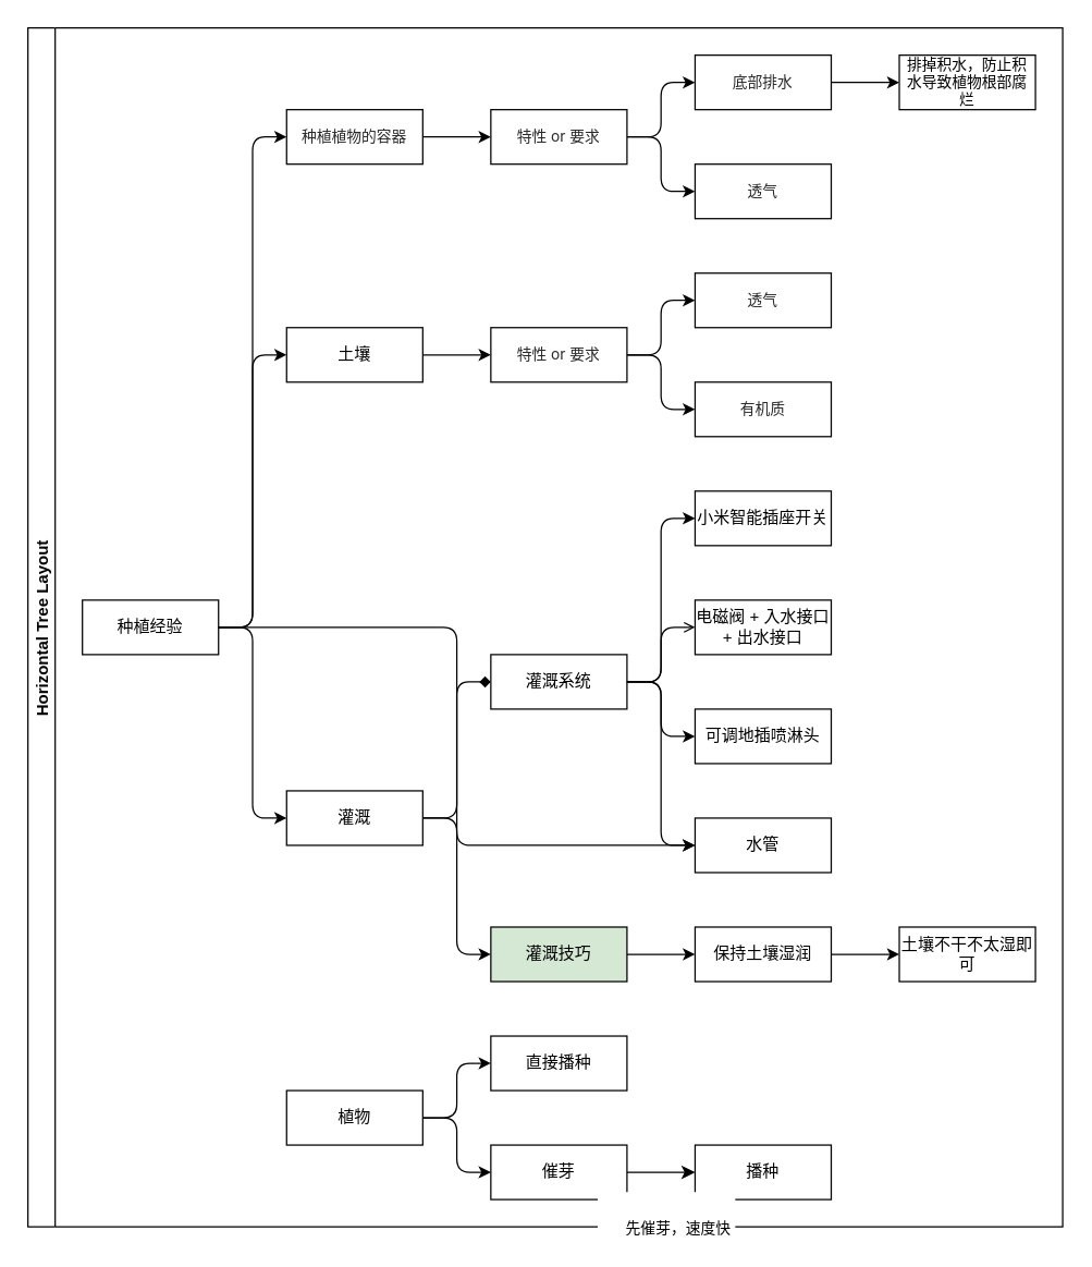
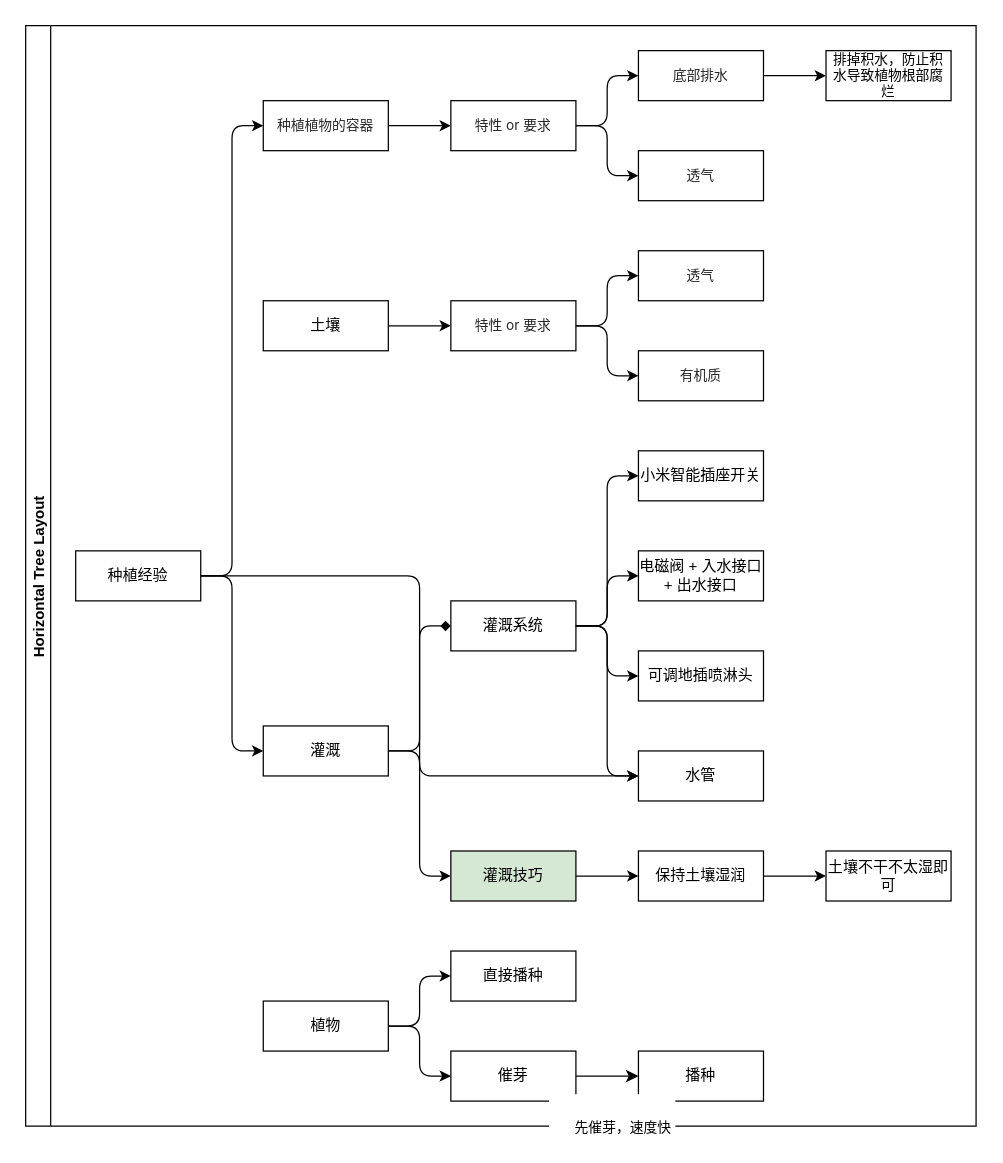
  <mxCell id="0" />
  <mxCell id="1" parent="0" />
  <mxCell id="2" value="Horizontal Tree Layout" style="swimlane;startSize=20;horizontal=0;childLayout=treeLayout;horizontalTree=1;sortEdges=1;resizable=0;containerType=tree;fontSize=12;" vertex="1" parent="1"><mxGeometry x="20" y="20" width="760" height="880" as="geometry" /></mxCell>
  <mxCell id="3" value="种植经验" style="whiteSpace=wrap;html=1;" vertex="1" parent="2"><mxGeometry x="40" y="420" width="100" height="40" as="geometry" /></mxCell>
  <mxCell id="4" value="&lt;span style=&quot;color: rgba(0, 0, 0, 0.85); font-family: Inter, -apple-system, &amp;quot;system-ui&amp;quot;, &amp;quot;Segoe UI&amp;quot;, &amp;quot;SF Pro SC&amp;quot;, &amp;quot;SF Pro Display&amp;quot;, &amp;quot;SF Pro Icons&amp;quot;, &amp;quot;PingFang SC&amp;quot;, &amp;quot;Hiragino Sans GB&amp;quot;, &amp;quot;Microsoft YaHei&amp;quot;, &amp;quot;Helvetica Neue&amp;quot;, Helvetica, Arial, sans-serif; background-color: rgb(255, 255, 255);&quot;&gt;种植植物的容器&lt;/span&gt;" style="whiteSpace=wrap;html=1;strokeColor=default;align=center;verticalAlign=middle;fontFamily=Helvetica;fontSize=11;fontColor=default;fillColor=default;" vertex="1" parent="2"><mxGeometry x="190" y="60" width="100" height="40" as="geometry" /></mxCell>
  <mxCell id="5" value="" style="edgeStyle=elbowEdgeStyle;elbow=horizontal;html=1;rounded=1;curved=0;sourcePerimeterSpacing=0;targetPerimeterSpacing=0;startSize=6;endSize=6;" edge="1" parent="2" source="3" target="4"><mxGeometry relative="1" as="geometry" /></mxCell>
  <mxCell id="6" value="土壤" style="whiteSpace=wrap;html=1;" vertex="1" parent="2"><mxGeometry x="190" y="220" width="100" height="40" as="geometry" /></mxCell>
- <mxCell id="7" value="" style="edgeStyle=elbowEdgeStyle;elbow=horizontal;html=1;rounded=1;curved=0;sourcePerimeterSpacing=0;targetPerimeterSpacing=0;startSize=6;endSize=6;" edge="1" parent="2" source="3" target="6"><mxGeometry relative="1" as="geometry" /></mxCell>
  <mxCell id="8" value="" style="edgeStyle=elbowEdgeStyle;elbow=horizontal;html=1;rounded=1;curved=0;sourcePerimeterSpacing=0;targetPerimeterSpacing=0;startSize=6;endSize=6;" edge="1" target="9" source="4" parent="2"><mxGeometry relative="1" as="geometry"><mxPoint x="400" y="-606" as="sourcePoint" /></mxGeometry></mxCell>
  <mxCell id="9" value="&lt;span style=&quot;color: rgba(0, 0, 0, 0.85); font-family: Inter, -apple-system, &amp;quot;system-ui&amp;quot;, &amp;quot;Segoe UI&amp;quot;, &amp;quot;SF Pro SC&amp;quot;, &amp;quot;SF Pro Display&amp;quot;, &amp;quot;SF Pro Icons&amp;quot;, &amp;quot;PingFang SC&amp;quot;, &amp;quot;Hiragino Sans GB&amp;quot;, &amp;quot;Microsoft YaHei&amp;quot;, &amp;quot;Helvetica Neue&amp;quot;, Helvetica, Arial, sans-serif; background-color: rgb(255, 255, 255);&quot;&gt;特性 or 要求&lt;/span&gt;" style="whiteSpace=wrap;html=1;strokeColor=default;align=center;verticalAlign=middle;fontFamily=Helvetica;fontSize=11;fontColor=default;fillColor=default;" vertex="1" parent="2"><mxGeometry x="340" y="60" width="100" height="40" as="geometry" /></mxCell>
  <mxCell id="10" value="" style="edgeStyle=elbowEdgeStyle;elbow=horizontal;html=1;rounded=1;curved=0;sourcePerimeterSpacing=0;targetPerimeterSpacing=0;startSize=6;endSize=6;" edge="1" target="11" source="9" parent="2"><mxGeometry relative="1" as="geometry"><mxPoint x="550" y="-646" as="sourcePoint" /></mxGeometry></mxCell>
  <mxCell id="11" value="&lt;span style=&quot;color: rgba(0, 0, 0, 0.85); font-family: Inter, -apple-system, &amp;quot;system-ui&amp;quot;, &amp;quot;Segoe UI&amp;quot;, &amp;quot;SF Pro SC&amp;quot;, &amp;quot;SF Pro Display&amp;quot;, &amp;quot;SF Pro Icons&amp;quot;, &amp;quot;PingFang SC&amp;quot;, &amp;quot;Hiragino Sans GB&amp;quot;, &amp;quot;Microsoft YaHei&amp;quot;, &amp;quot;Helvetica Neue&amp;quot;, Helvetica, Arial, sans-serif; background-color: rgb(255, 255, 255);&quot;&gt;底部排水&lt;/span&gt;" style="whiteSpace=wrap;html=1;strokeColor=default;align=center;verticalAlign=middle;fontFamily=Helvetica;fontSize=11;fontColor=default;fillColor=default;" vertex="1" parent="2"><mxGeometry x="490" y="20" width="100" height="40" as="geometry" /></mxCell>
  <mxCell id="12" value="" style="edgeStyle=elbowEdgeStyle;elbow=horizontal;html=1;rounded=1;curved=0;sourcePerimeterSpacing=0;targetPerimeterSpacing=0;startSize=6;endSize=6;" edge="1" target="13" source="9" parent="2"><mxGeometry relative="1" as="geometry"><mxPoint x="700" y="-646" as="sourcePoint" /></mxGeometry></mxCell>
  <mxCell id="13" value="&lt;span style=&quot;color: rgba(0, 0, 0, 0.85); font-family: Inter, -apple-system, &amp;quot;system-ui&amp;quot;, &amp;quot;Segoe UI&amp;quot;, &amp;quot;SF Pro SC&amp;quot;, &amp;quot;SF Pro Display&amp;quot;, &amp;quot;SF Pro Icons&amp;quot;, &amp;quot;PingFang SC&amp;quot;, &amp;quot;Hiragino Sans GB&amp;quot;, &amp;quot;Microsoft YaHei&amp;quot;, &amp;quot;Helvetica Neue&amp;quot;, Helvetica, Arial, sans-serif; background-color: rgb(255, 255, 255);&quot;&gt;透气&lt;/span&gt;" style="whiteSpace=wrap;html=1;strokeColor=default;align=center;verticalAlign=middle;fontFamily=Helvetica;fontSize=11;fontColor=default;fillColor=default;" vertex="1" parent="2"><mxGeometry x="490" y="100" width="100" height="40" as="geometry" /></mxCell>
  <mxCell id="14" value="" style="edgeStyle=elbowEdgeStyle;elbow=horizontal;html=1;rounded=1;curved=0;sourcePerimeterSpacing=0;targetPerimeterSpacing=0;startSize=6;endSize=6;" edge="1" target="15" source="11" parent="2"><mxGeometry relative="1" as="geometry"><mxPoint x="700" y="-566" as="sourcePoint" /></mxGeometry></mxCell>
  <mxCell id="15" value="排掉积水，防止积水导致植物根部腐烂" style="whiteSpace=wrap;html=1;strokeColor=default;align=center;verticalAlign=middle;fontFamily=Helvetica;fontSize=11;fontColor=default;fillColor=default;" vertex="1" parent="2"><mxGeometry x="640" y="20" width="100" height="40" as="geometry" /></mxCell>
  <mxCell id="16" value="" style="edgeStyle=elbowEdgeStyle;elbow=horizontal;html=1;rounded=1;curved=0;sourcePerimeterSpacing=0;targetPerimeterSpacing=0;startSize=6;endSize=6;" edge="1" target="17" source="6" parent="2"><mxGeometry relative="1" as="geometry"><mxPoint x="400" y="-526" as="sourcePoint" /></mxGeometry></mxCell>
  <mxCell id="17" value="&lt;span style=&quot;color: rgba(0, 0, 0, 0.85); font-family: Inter, -apple-system, &amp;quot;system-ui&amp;quot;, &amp;quot;Segoe UI&amp;quot;, &amp;quot;SF Pro SC&amp;quot;, &amp;quot;SF Pro Display&amp;quot;, &amp;quot;SF Pro Icons&amp;quot;, &amp;quot;PingFang SC&amp;quot;, &amp;quot;Hiragino Sans GB&amp;quot;, &amp;quot;Microsoft YaHei&amp;quot;, &amp;quot;Helvetica Neue&amp;quot;, Helvetica, Arial, sans-serif; font-size: 11px; background-color: rgb(255, 255, 255);&quot;&gt;特性 or 要求&lt;/span&gt;" style="whiteSpace=wrap;html=1;" vertex="1" parent="2"><mxGeometry x="340" y="220" width="100" height="40" as="geometry" /></mxCell>
  <mxCell id="18" value="" style="edgeStyle=elbowEdgeStyle;elbow=horizontal;html=1;rounded=1;curved=0;sourcePerimeterSpacing=0;targetPerimeterSpacing=0;startSize=6;endSize=6;" edge="1" target="19" source="17" parent="2"><mxGeometry relative="1" as="geometry"><mxPoint x="550" y="-470" as="sourcePoint" /></mxGeometry></mxCell>
  <mxCell id="19" value="&lt;span style=&quot;color: rgba(0, 0, 0, 0.85); font-family: Inter, -apple-system, &amp;quot;system-ui&amp;quot;, &amp;quot;Segoe UI&amp;quot;, &amp;quot;SF Pro SC&amp;quot;, &amp;quot;SF Pro Display&amp;quot;, &amp;quot;SF Pro Icons&amp;quot;, &amp;quot;PingFang SC&amp;quot;, &amp;quot;Hiragino Sans GB&amp;quot;, &amp;quot;Microsoft YaHei&amp;quot;, &amp;quot;Helvetica Neue&amp;quot;, Helvetica, Arial, sans-serif; font-size: 11px; background-color: rgb(255, 255, 255);&quot;&gt;透气&lt;/span&gt;" style="whiteSpace=wrap;html=1;" vertex="1" parent="2"><mxGeometry x="490" y="180" width="100" height="40" as="geometry" /></mxCell>
  <mxCell id="20" value="" style="edgeStyle=elbowEdgeStyle;elbow=horizontal;html=1;rounded=1;curved=0;sourcePerimeterSpacing=0;targetPerimeterSpacing=0;startSize=6;endSize=6;" edge="1" target="21" source="17" parent="2"><mxGeometry relative="1" as="geometry"><mxPoint x="700" y="-466" as="sourcePoint" /></mxGeometry></mxCell>
  <mxCell id="21" value="&lt;span style=&quot;color: rgba(0, 0, 0, 0.85); font-family: Inter, -apple-system, &amp;quot;system-ui&amp;quot;, &amp;quot;Segoe UI&amp;quot;, &amp;quot;SF Pro SC&amp;quot;, &amp;quot;SF Pro Display&amp;quot;, &amp;quot;SF Pro Icons&amp;quot;, &amp;quot;PingFang SC&amp;quot;, &amp;quot;Hiragino Sans GB&amp;quot;, &amp;quot;Microsoft YaHei&amp;quot;, &amp;quot;Helvetica Neue&amp;quot;, Helvetica, Arial, sans-serif; font-size: 11px; background-color: rgb(255, 255, 255);&quot;&gt;有机质&lt;/span&gt;" style="whiteSpace=wrap;html=1;" vertex="1" parent="2"><mxGeometry x="490" y="260" width="100" height="40" as="geometry" /></mxCell>
  <mxCell id="22" value="" style="edgeStyle=elbowEdgeStyle;elbow=horizontal;html=1;rounded=1;curved=0;sourcePerimeterSpacing=0;targetPerimeterSpacing=0;startSize=6;endSize=6;" edge="1" target="23" source="3" parent="2"><mxGeometry relative="1" as="geometry"><mxPoint x="400" y="-526" as="sourcePoint" /></mxGeometry></mxCell>
  <mxCell id="23" value="灌溉" style="whiteSpace=wrap;html=1;" vertex="1" parent="2"><mxGeometry x="190" y="560" width="100" height="40" as="geometry" /></mxCell>
  <mxCell id="24" value="" style="edgeStyle=elbowEdgeStyle;elbow=horizontal;html=1;rounded=1;curved=0;sourcePerimeterSpacing=0;targetPerimeterSpacing=0;startSize=6;endSize=6;endArrow=diamond;" edge="1" target="25" source="23" parent="2"><mxGeometry relative="1" as="geometry"><mxPoint x="400" y="-366" as="sourcePoint" /></mxGeometry></mxCell>
  <mxCell id="25" value="灌溉系统" style="whiteSpace=wrap;html=1;" vertex="1" parent="2"><mxGeometry x="340" y="460" width="100" height="40" as="geometry" /></mxCell>
  <mxCell id="26" value="" style="edgeStyle=elbowEdgeStyle;elbow=horizontal;html=1;rounded=1;curved=0;sourcePerimeterSpacing=0;targetPerimeterSpacing=0;startSize=6;endSize=6;" edge="1" target="27" source="25" parent="2"><mxGeometry relative="1" as="geometry"><mxPoint x="550" y="-230" as="sourcePoint" /></mxGeometry></mxCell>
  <mxCell id="27" value="小米智能插座开关" style="whiteSpace=wrap;html=1;" vertex="1" parent="2"><mxGeometry x="490" y="340" width="100" height="40" as="geometry" /></mxCell>
- <mxCell id="28" value="" style="edgeStyle=elbowEdgeStyle;elbow=horizontal;html=1;rounded=1;curved=0;sourcePerimeterSpacing=0;targetPerimeterSpacing=0;startSize=6;endSize=6;endArrow=open;" edge="1" target="29" source="25" parent="2"><mxGeometry relative="1" as="geometry"><mxPoint x="700" y="-226" as="sourcePoint" /></mxGeometry></mxCell>
+ <mxCell id="28" value="" style="edgeStyle=elbowEdgeStyle;elbow=horizontal;html=1;rounded=1;curved=0;sourcePerimeterSpacing=0;targetPerimeterSpacing=0;startSize=6;endSize=6;" edge="1" target="29" source="25" parent="2"><mxGeometry relative="1" as="geometry"><mxPoint x="700" y="-226" as="sourcePoint" /></mxGeometry></mxCell>
  <mxCell id="29" value="电磁阀 + 入水接口 + 出水接口" style="whiteSpace=wrap;html=1;" vertex="1" parent="2"><mxGeometry x="490" y="420" width="100" height="40" as="geometry" /></mxCell>
  <mxCell id="30" value="" style="edgeStyle=elbowEdgeStyle;elbow=horizontal;html=1;rounded=1;curved=0;sourcePerimeterSpacing=0;targetPerimeterSpacing=0;startSize=6;endSize=6;" edge="1" target="31" source="25" parent="2"><mxGeometry relative="1" as="geometry"><mxPoint x="700" y="-206" as="sourcePoint" /></mxGeometry></mxCell>
  <mxCell id="31" value="可调地插喷淋头" style="whiteSpace=wrap;html=1;" vertex="1" parent="2"><mxGeometry x="490" y="500" width="100" height="40" as="geometry" /></mxCell>
  <mxCell id="32" value="" style="edgeStyle=elbowEdgeStyle;elbow=horizontal;html=1;rounded=1;curved=0;sourcePerimeterSpacing=0;targetPerimeterSpacing=0;startSize=6;endSize=6;" edge="1" target="33" source="25" parent="2"><mxGeometry relative="1" as="geometry"><mxPoint x="700" y="-186" as="sourcePoint" /></mxGeometry></mxCell>
  <mxCell id="33" value="水管" style="whiteSpace=wrap;html=1;" vertex="1" parent="2"><mxGeometry x="490" y="580" width="100" height="40" as="geometry" /></mxCell>
  <mxCell id="34" value="" style="edgeStyle=elbowEdgeStyle;elbow=horizontal;html=1;rounded=1;curved=0;sourcePerimeterSpacing=0;targetPerimeterSpacing=0;startSize=6;endSize=6;" edge="1" target="33" source="3" parent="2"><mxGeometry relative="1" as="geometry"><mxPoint x="400" y="-366" as="sourcePoint" /></mxGeometry></mxCell>
  <mxCell id="35" value="植物" style="whiteSpace=wrap;html=1;" vertex="1" parent="2"><mxGeometry x="190" y="780" width="100" height="40" as="geometry" /></mxCell>
  <mxCell id="36" value="" style="edgeStyle=elbowEdgeStyle;elbow=horizontal;html=1;rounded=1;curved=0;sourcePerimeterSpacing=0;targetPerimeterSpacing=0;startSize=6;endSize=6;" edge="1" target="37" source="35" parent="2"><mxGeometry relative="1" as="geometry"><mxPoint x="400" y="-86" as="sourcePoint" /></mxGeometry></mxCell>
  <mxCell id="37" value="直接播种" style="whiteSpace=wrap;html=1;" vertex="1" parent="2"><mxGeometry x="340" y="740" width="100" height="40" as="geometry" /></mxCell>
  <mxCell id="38" value="" style="edgeStyle=elbowEdgeStyle;elbow=horizontal;html=1;rounded=1;curved=0;sourcePerimeterSpacing=0;targetPerimeterSpacing=0;startSize=6;endSize=6;" edge="1" target="39" source="35" parent="2"><mxGeometry relative="1" as="geometry"><mxPoint x="550" y="530" as="sourcePoint" /></mxGeometry></mxCell>
  <mxCell id="39" value="催芽" style="whiteSpace=wrap;html=1;" vertex="1" parent="2"><mxGeometry x="340" y="820" width="100" height="40" as="geometry" /></mxCell>
  <mxCell id="40" value="播种" style="whiteSpace=wrap;html=1;container=0;" vertex="1" parent="2"><mxGeometry x="490" y="820" width="100" height="40" as="geometry"><mxRectangle x="490" y="721" width="60" height="30" as="alternateBounds" /></mxGeometry></mxCell>
  <mxCell id="41" value="&lt;div style=&quot;padding-top: 20px; padding-bottom: 0px; margin-top: 0px; margin-left: 20px; margin-bottom: 20px;&quot;&gt;先催芽，速度快&amp;nbsp;&lt;/div&gt;" style="edgeStyle=elbowEdgeStyle;elbow=horizontal;html=1;rounded=1;curved=0;sourcePerimeterSpacing=0;targetPerimeterSpacing=0;startSize=9;endSize=7;align=center;verticalAlign=top;horizontal=1;spacing=10;spacingLeft=8;jumpSize=200;" edge="1" target="40" source="39" parent="2"><mxGeometry relative="1" as="geometry"><mxPoint x="550" y="550" as="sourcePoint" /></mxGeometry></mxCell>
  <mxCell id="42" value="" style="edgeStyle=elbowEdgeStyle;elbow=horizontal;html=1;rounded=1;curved=0;sourcePerimeterSpacing=0;targetPerimeterSpacing=0;startSize=6;endSize=6;" edge="1" target="43" source="23" parent="2"><mxGeometry relative="1" as="geometry"><mxPoint x="630" y="341" as="sourcePoint" /></mxGeometry></mxCell>
  <mxCell id="43" value="灌溉技巧" style="whiteSpace=wrap;html=1;fillColor=#d5e8d4;" vertex="1" parent="2"><mxGeometry x="340" y="660" width="100" height="40" as="geometry" /></mxCell>
  <mxCell id="44" value="" style="edgeStyle=elbowEdgeStyle;elbow=horizontal;html=1;rounded=1;curved=0;sourcePerimeterSpacing=0;targetPerimeterSpacing=0;startSize=6;endSize=6;" edge="1" target="45" source="43" parent="2"><mxGeometry relative="1" as="geometry"><mxPoint x="630" y="777" as="sourcePoint" /></mxGeometry></mxCell>
  <mxCell id="45" value="保持土壤湿润" style="whiteSpace=wrap;html=1;" vertex="1" parent="2"><mxGeometry x="490" y="660" width="100" height="40" as="geometry" /></mxCell>
  <mxCell id="46" value="" style="edgeStyle=elbowEdgeStyle;elbow=horizontal;html=1;rounded=1;curved=0;sourcePerimeterSpacing=0;targetPerimeterSpacing=0;startSize=6;endSize=6;" edge="1" target="47" source="45" parent="2"><mxGeometry relative="1" as="geometry"><mxPoint x="780" y="877" as="sourcePoint" /></mxGeometry></mxCell>
  <mxCell id="47" value="土壤不干不太湿即可" style="whiteSpace=wrap;html=1;" vertex="1" parent="2"><mxGeometry x="640" y="660" width="100" height="40" as="geometry" /></mxCell>
